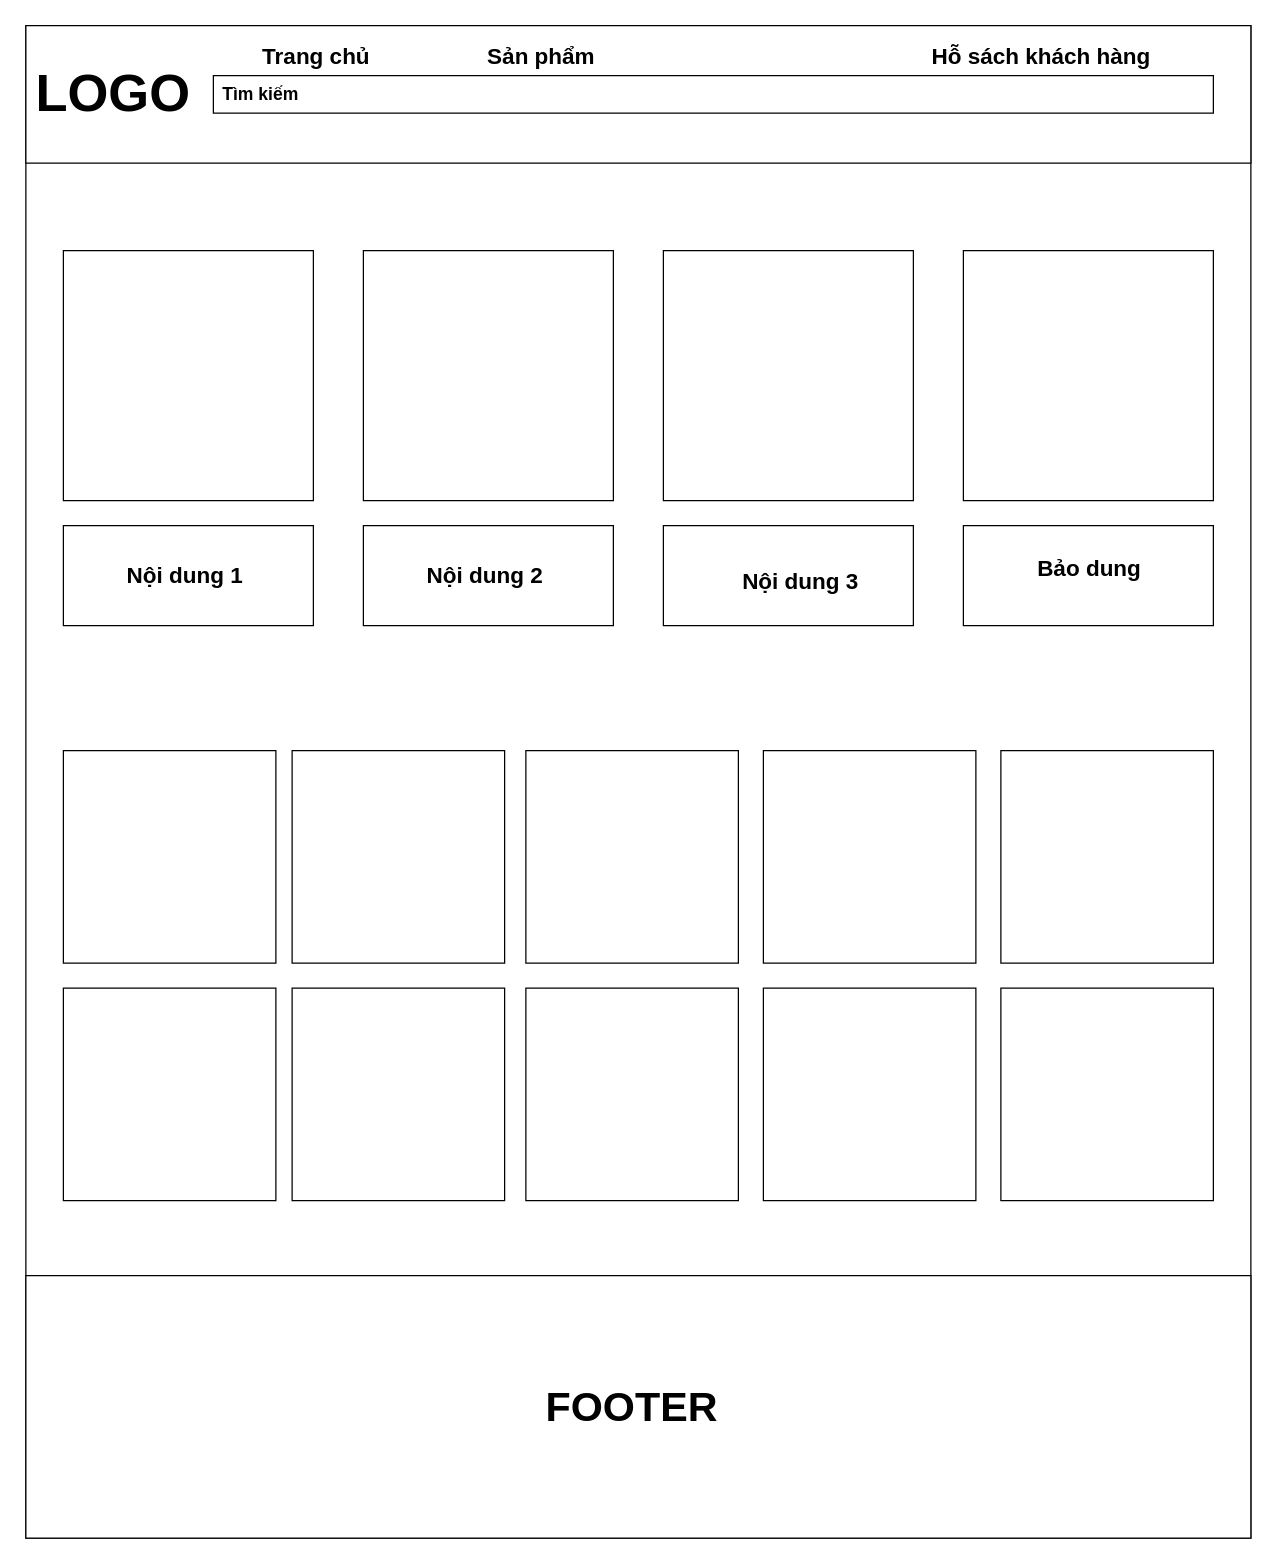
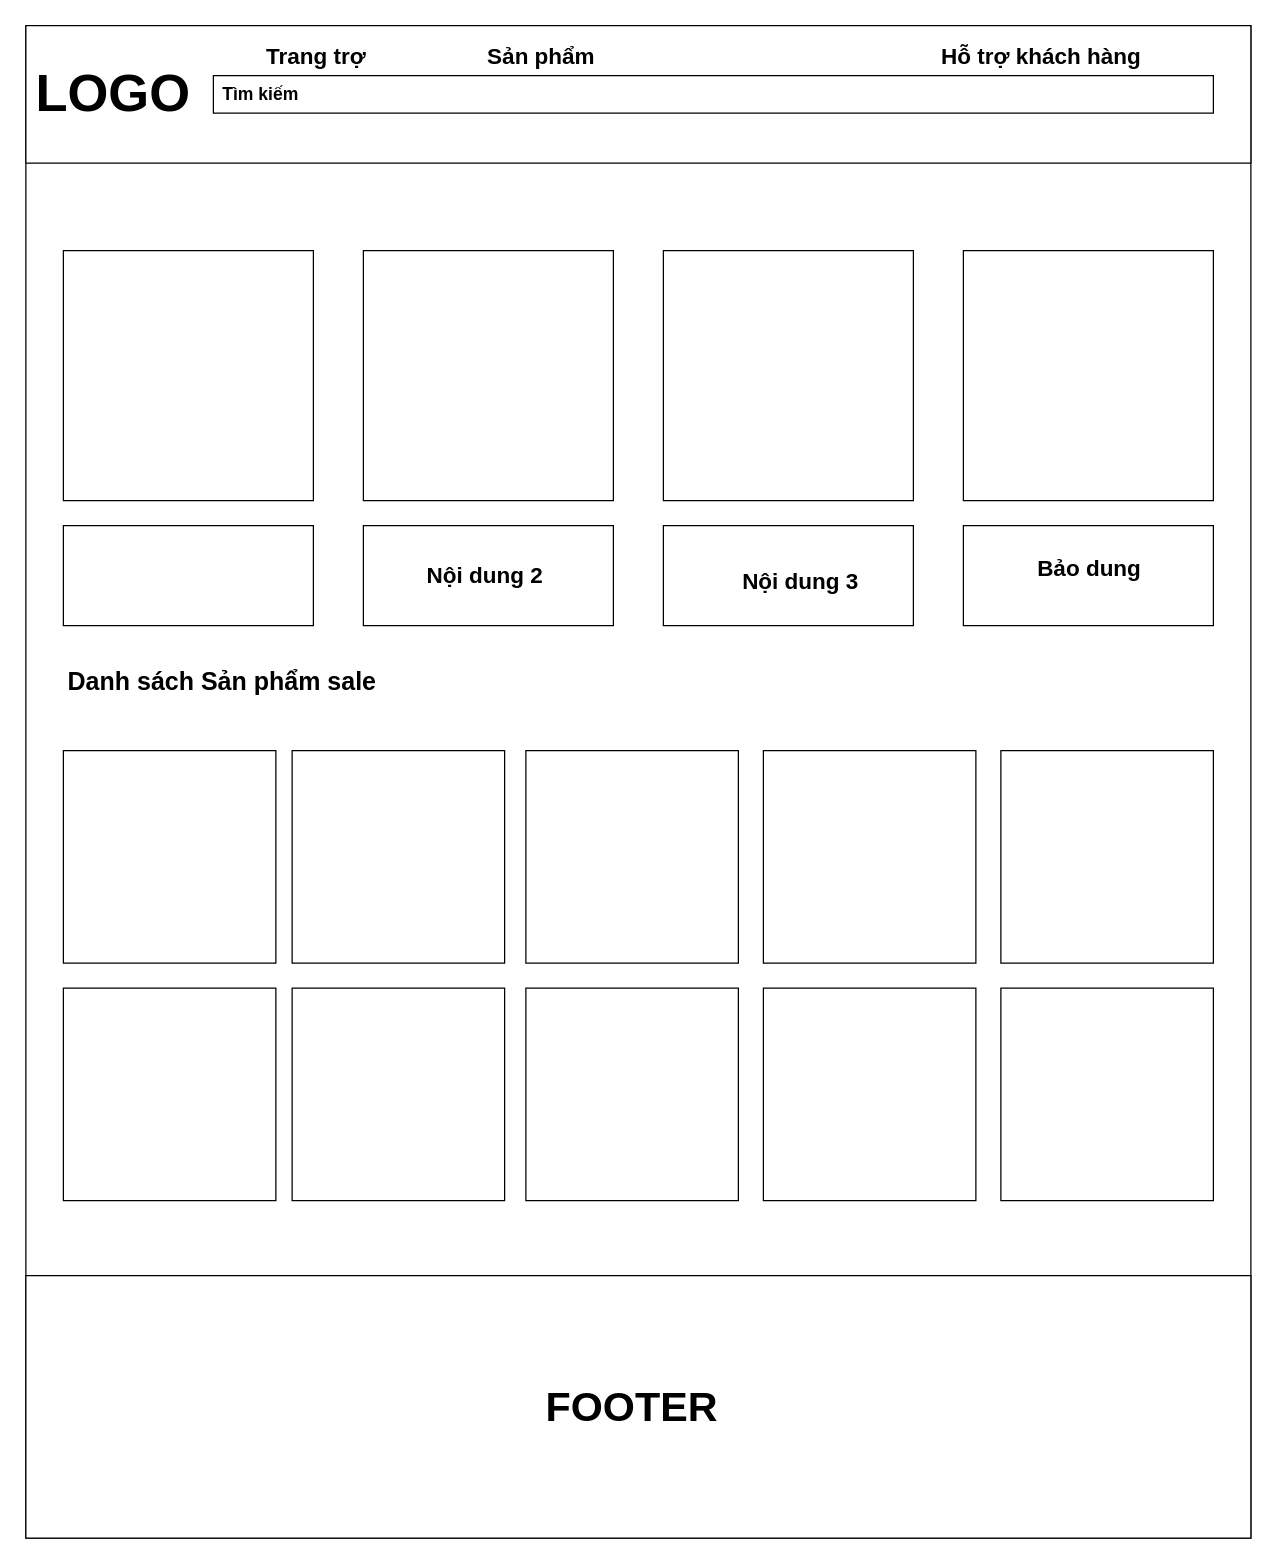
  <mxCell id="0" />
  <mxCell id="1" parent="0" />
  <mxCell id="2" value="" style="rounded=0;whiteSpace=wrap;html=1;" parent="1" vertex="1"><mxGeometry x="20" y="20" width="980" height="1210" as="geometry" /></mxCell>
  <mxCell id="3" value="" style="rounded=0;whiteSpace=wrap;html=1;" parent="1" vertex="1"><mxGeometry x="20" y="20" width="980" height="110" as="geometry" /></mxCell>
  <mxCell id="4" value="&lt;h1&gt;&lt;b&gt;&lt;font style=&quot;font-size: 42px;&quot;&gt;LOGO&lt;/font&gt;&lt;/b&gt;&lt;/h1&gt;" style="text;html=1;strokeColor=none;fillColor=none;align=center;verticalAlign=middle;whiteSpace=wrap;rounded=0;" parent="1" vertex="1"><mxGeometry x="30" y="30" width="120" height="90" as="geometry" /></mxCell>
- <mxCell id="5" value="&lt;h2&gt;&lt;b&gt;Trang chủ&amp;nbsp;&lt;/b&gt;&lt;/h2&gt;" style="text;html=1;strokeColor=none;fillColor=none;align=center;verticalAlign=middle;whiteSpace=wrap;rounded=0;" parent="1" vertex="1"><mxGeometry x="160" y="30" width="190" height="30" as="geometry" /></mxCell>
- <mxCell id="6" value="&lt;h2&gt;&lt;b&gt;Hỗ sách khách hàng&amp;nbsp;&lt;/b&gt;&lt;/h2&gt;" style="text;html=1;strokeColor=none;fillColor=none;align=center;verticalAlign=middle;whiteSpace=wrap;rounded=0;" parent="1" vertex="1"><mxGeometry x="740" y="30" width="190" height="30" as="geometry" /></mxCell>
+ <mxCell id="5" value="&lt;h2&gt;&lt;b&gt;Trang trợ&amp;nbsp;&lt;/b&gt;&lt;/h2&gt;" style="text;html=1;strokeColor=none;fillColor=none;align=center;verticalAlign=middle;whiteSpace=wrap;rounded=0;" parent="1" vertex="1"><mxGeometry x="160" y="30" width="190" height="30" as="geometry" /></mxCell>
+ <mxCell id="6" value="&lt;h2&gt;&lt;b&gt;Hỗ trợ khách hàng&amp;nbsp;&lt;/b&gt;&lt;/h2&gt;" style="text;html=1;strokeColor=none;fillColor=none;align=center;verticalAlign=middle;whiteSpace=wrap;rounded=0;" parent="1" vertex="1"><mxGeometry x="740" y="30" width="190" height="30" as="geometry" /></mxCell>
  <mxCell id="7" value="&lt;h2&gt;&lt;b&gt;Sản phẩm&amp;nbsp;&lt;/b&gt;&lt;/h2&gt;" style="text;html=1;strokeColor=none;fillColor=none;align=center;verticalAlign=middle;whiteSpace=wrap;rounded=0;" parent="1" vertex="1"><mxGeometry x="340" y="30" width="190" height="30" as="geometry" /></mxCell>
  <mxCell id="8" value="" style="rounded=0;whiteSpace=wrap;html=1;" parent="1" vertex="1"><mxGeometry x="170" y="60" width="800" height="30" as="geometry" /></mxCell>
  <mxCell id="9" value="&lt;h3&gt;&lt;b&gt;Tìm kiếm&amp;nbsp;&lt;/b&gt;&lt;/h3&gt;" style="text;html=1;strokeColor=none;fillColor=none;align=center;verticalAlign=middle;whiteSpace=wrap;rounded=0;" parent="1" vertex="1"><mxGeometry x="150" y="60" width="120" height="30" as="geometry" /></mxCell>
  <mxCell id="10" value="" style="whiteSpace=wrap;html=1;aspect=fixed;" parent="1" vertex="1"><mxGeometry x="50" y="200" width="200" height="200" as="geometry" /></mxCell>
  <mxCell id="11" value="" style="whiteSpace=wrap;html=1;aspect=fixed;" parent="1" vertex="1"><mxGeometry x="290" y="200" width="200" height="200" as="geometry" /></mxCell>
  <mxCell id="12" value="" style="whiteSpace=wrap;html=1;aspect=fixed;" parent="1" vertex="1"><mxGeometry x="530" y="200" width="200" height="200" as="geometry" /></mxCell>
  <mxCell id="13" value="" style="whiteSpace=wrap;html=1;aspect=fixed;" parent="1" vertex="1"><mxGeometry x="770" y="200" width="200" height="200" as="geometry" /></mxCell>
  <mxCell id="14" value="" style="rounded=0;whiteSpace=wrap;html=1;" parent="1" vertex="1"><mxGeometry x="50" y="420" width="200" height="80" as="geometry" /></mxCell>
  <mxCell id="15" value="" style="rounded=0;whiteSpace=wrap;html=1;" parent="1" vertex="1"><mxGeometry x="770" y="420" width="200" height="80" as="geometry" /></mxCell>
  <mxCell id="16" value="" style="rounded=0;whiteSpace=wrap;html=1;" parent="1" vertex="1"><mxGeometry x="530" y="420" width="200" height="80" as="geometry" /></mxCell>
  <mxCell id="17" value="" style="rounded=0;whiteSpace=wrap;html=1;" parent="1" vertex="1"><mxGeometry x="290" y="420" width="200" height="80" as="geometry" /></mxCell>
- <mxCell id="18" value="&lt;h2&gt;&lt;b&gt;&lt;font style=&quot;font-size: 18px;&quot;&gt;Nội dung 1&amp;nbsp;&lt;/font&gt;&lt;/b&gt;&lt;/h2&gt;" style="text;html=1;strokeColor=none;fillColor=none;align=center;verticalAlign=middle;whiteSpace=wrap;rounded=0;" parent="1" vertex="1"><mxGeometry x="90" y="445" width="120" height="30" as="geometry" /></mxCell>
  <mxCell id="19" value="&lt;h2&gt;&lt;b&gt;&lt;font style=&quot;font-size: 18px;&quot;&gt;Bảo dung&amp;nbsp;&amp;nbsp;&lt;/font&gt;&lt;/b&gt;&lt;/h2&gt;" style="text;html=1;strokeColor=none;fillColor=none;align=center;verticalAlign=middle;whiteSpace=wrap;rounded=0;" parent="1" vertex="1"><mxGeometry x="816" y="440" width="120" height="30" as="geometry" /></mxCell>
  <mxCell id="20" value="&lt;h2&gt;&lt;b&gt;&lt;font style=&quot;font-size: 18px;&quot;&gt;Nội dung 3&lt;/font&gt;&lt;/b&gt;&lt;/h2&gt;" style="text;html=1;strokeColor=none;fillColor=none;align=center;verticalAlign=middle;whiteSpace=wrap;rounded=0;" parent="1" vertex="1"><mxGeometry x="580" y="450" width="120" height="30" as="geometry" /></mxCell>
  <mxCell id="21" value="&lt;h2&gt;&lt;b&gt;&lt;font style=&quot;font-size: 18px;&quot;&gt;Nội dung 2&amp;nbsp;&lt;/font&gt;&lt;/b&gt;&lt;/h2&gt;" style="text;html=1;strokeColor=none;fillColor=none;align=center;verticalAlign=middle;whiteSpace=wrap;rounded=0;" parent="1" vertex="1"><mxGeometry x="330" y="445" width="120" height="30" as="geometry" /></mxCell>
+ <mxCell id="22" value="&lt;h2&gt;&lt;b&gt;&lt;font style=&quot;font-size: 20px;&quot;&gt;Danh sách Sản phẩm sale&amp;nbsp;&lt;/font&gt;&lt;/b&gt;&lt;/h2&gt;" style="text;html=1;strokeColor=none;fillColor=none;align=center;verticalAlign=middle;whiteSpace=wrap;rounded=0;" parent="1" vertex="1"><mxGeometry x="50" y="530" width="260" height="30" as="geometry" /></mxCell>
  <mxCell id="23" value="" style="whiteSpace=wrap;html=1;aspect=fixed;" parent="1" vertex="1"><mxGeometry x="50" y="600" width="170" height="170" as="geometry" /></mxCell>
  <mxCell id="24" value="" style="whiteSpace=wrap;html=1;aspect=fixed;" parent="1" vertex="1"><mxGeometry x="50" y="790" width="170" height="170" as="geometry" /></mxCell>
  <mxCell id="25" value="" style="whiteSpace=wrap;html=1;aspect=fixed;" parent="1" vertex="1"><mxGeometry x="800" y="600" width="170" height="170" as="geometry" /></mxCell>
  <mxCell id="26" value="" style="whiteSpace=wrap;html=1;aspect=fixed;" parent="1" vertex="1"><mxGeometry x="610" y="600" width="170" height="170" as="geometry" /></mxCell>
  <mxCell id="27" value="" style="whiteSpace=wrap;html=1;aspect=fixed;" parent="1" vertex="1"><mxGeometry x="420" y="600" width="170" height="170" as="geometry" /></mxCell>
  <mxCell id="28" value="" style="whiteSpace=wrap;html=1;aspect=fixed;" parent="1" vertex="1"><mxGeometry x="233" y="600" width="170" height="170" as="geometry" /></mxCell>
  <mxCell id="29" value="" style="whiteSpace=wrap;html=1;aspect=fixed;" parent="1" vertex="1"><mxGeometry x="800" y="790" width="170" height="170" as="geometry" /></mxCell>
  <mxCell id="30" value="" style="whiteSpace=wrap;html=1;aspect=fixed;" parent="1" vertex="1"><mxGeometry x="610" y="790" width="170" height="170" as="geometry" /></mxCell>
  <mxCell id="31" value="" style="whiteSpace=wrap;html=1;aspect=fixed;" parent="1" vertex="1"><mxGeometry x="420" y="790" width="170" height="170" as="geometry" /></mxCell>
  <mxCell id="32" value="" style="whiteSpace=wrap;html=1;aspect=fixed;" parent="1" vertex="1"><mxGeometry x="233" y="790" width="170" height="170" as="geometry" /></mxCell>
  <mxCell id="33" value="" style="rounded=0;whiteSpace=wrap;html=1;" parent="1" vertex="1"><mxGeometry x="20" y="1020" width="980" height="210" as="geometry" /></mxCell>
  <mxCell id="34" value="&lt;font style=&quot;font-size: 33px;&quot;&gt;&lt;b&gt;FOOTER&lt;/b&gt;&lt;/font&gt;" style="text;html=1;strokeColor=none;fillColor=none;align=center;verticalAlign=middle;whiteSpace=wrap;rounded=0;" parent="1" vertex="1"><mxGeometry x="475" y="1110" width="60" height="30" as="geometry" /></mxCell>
